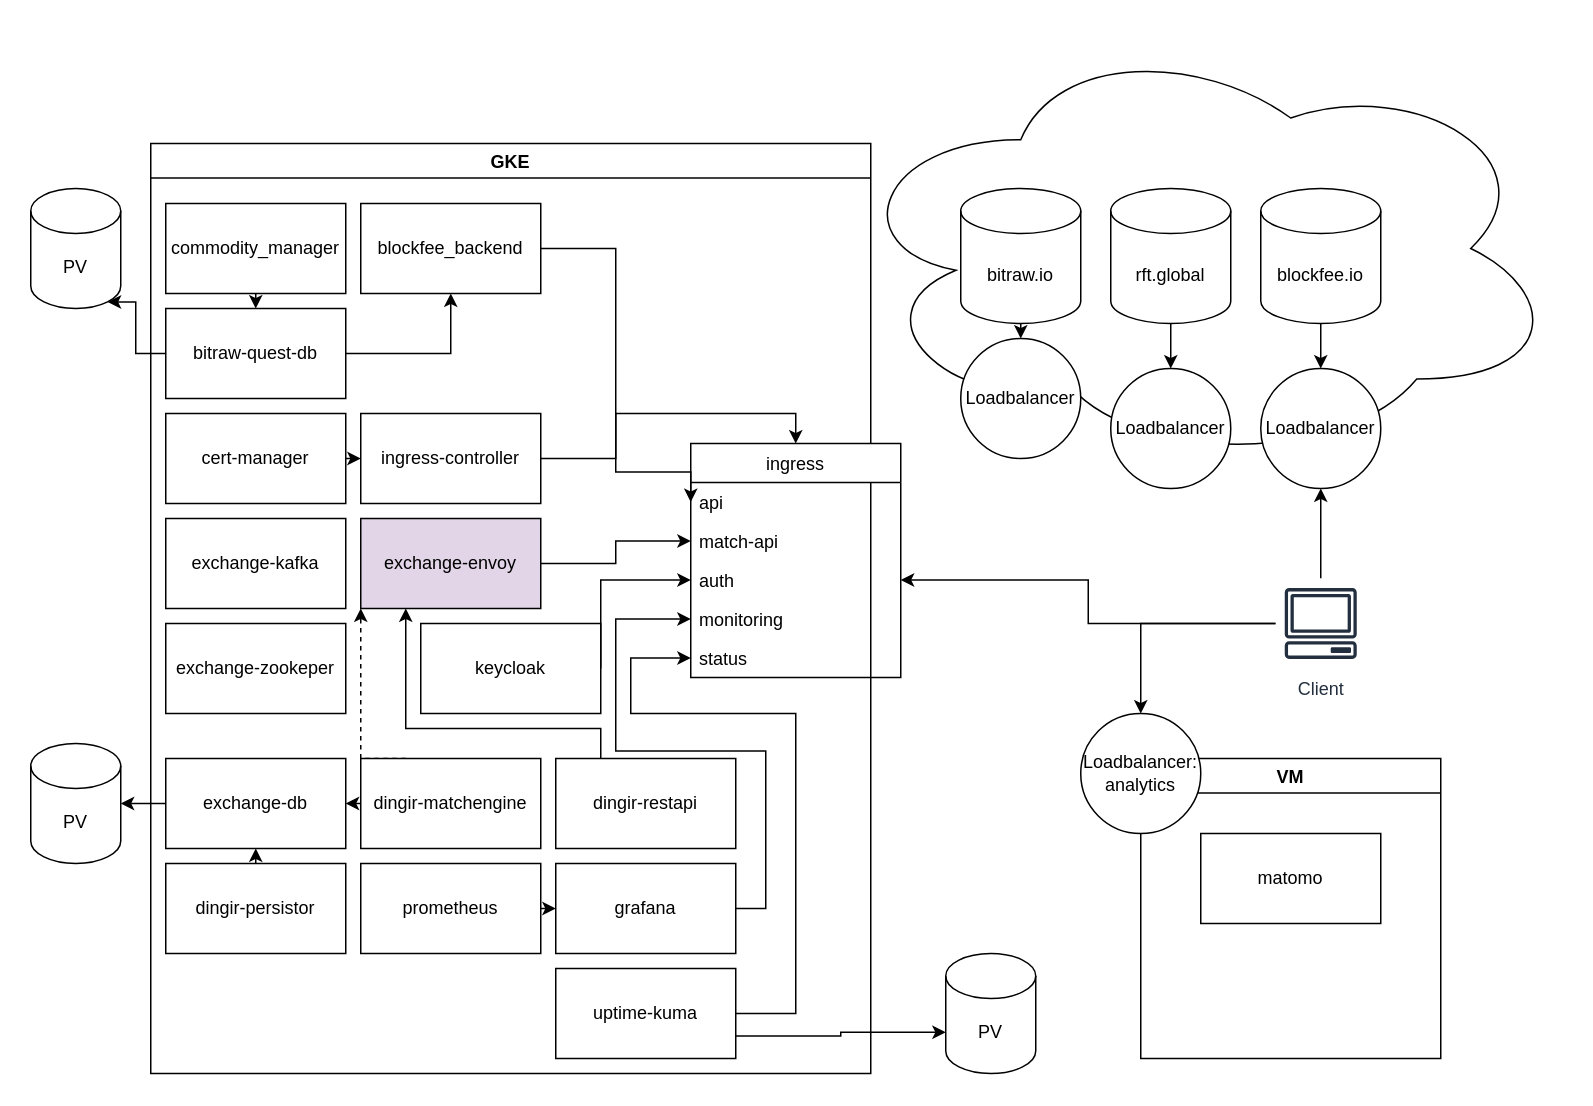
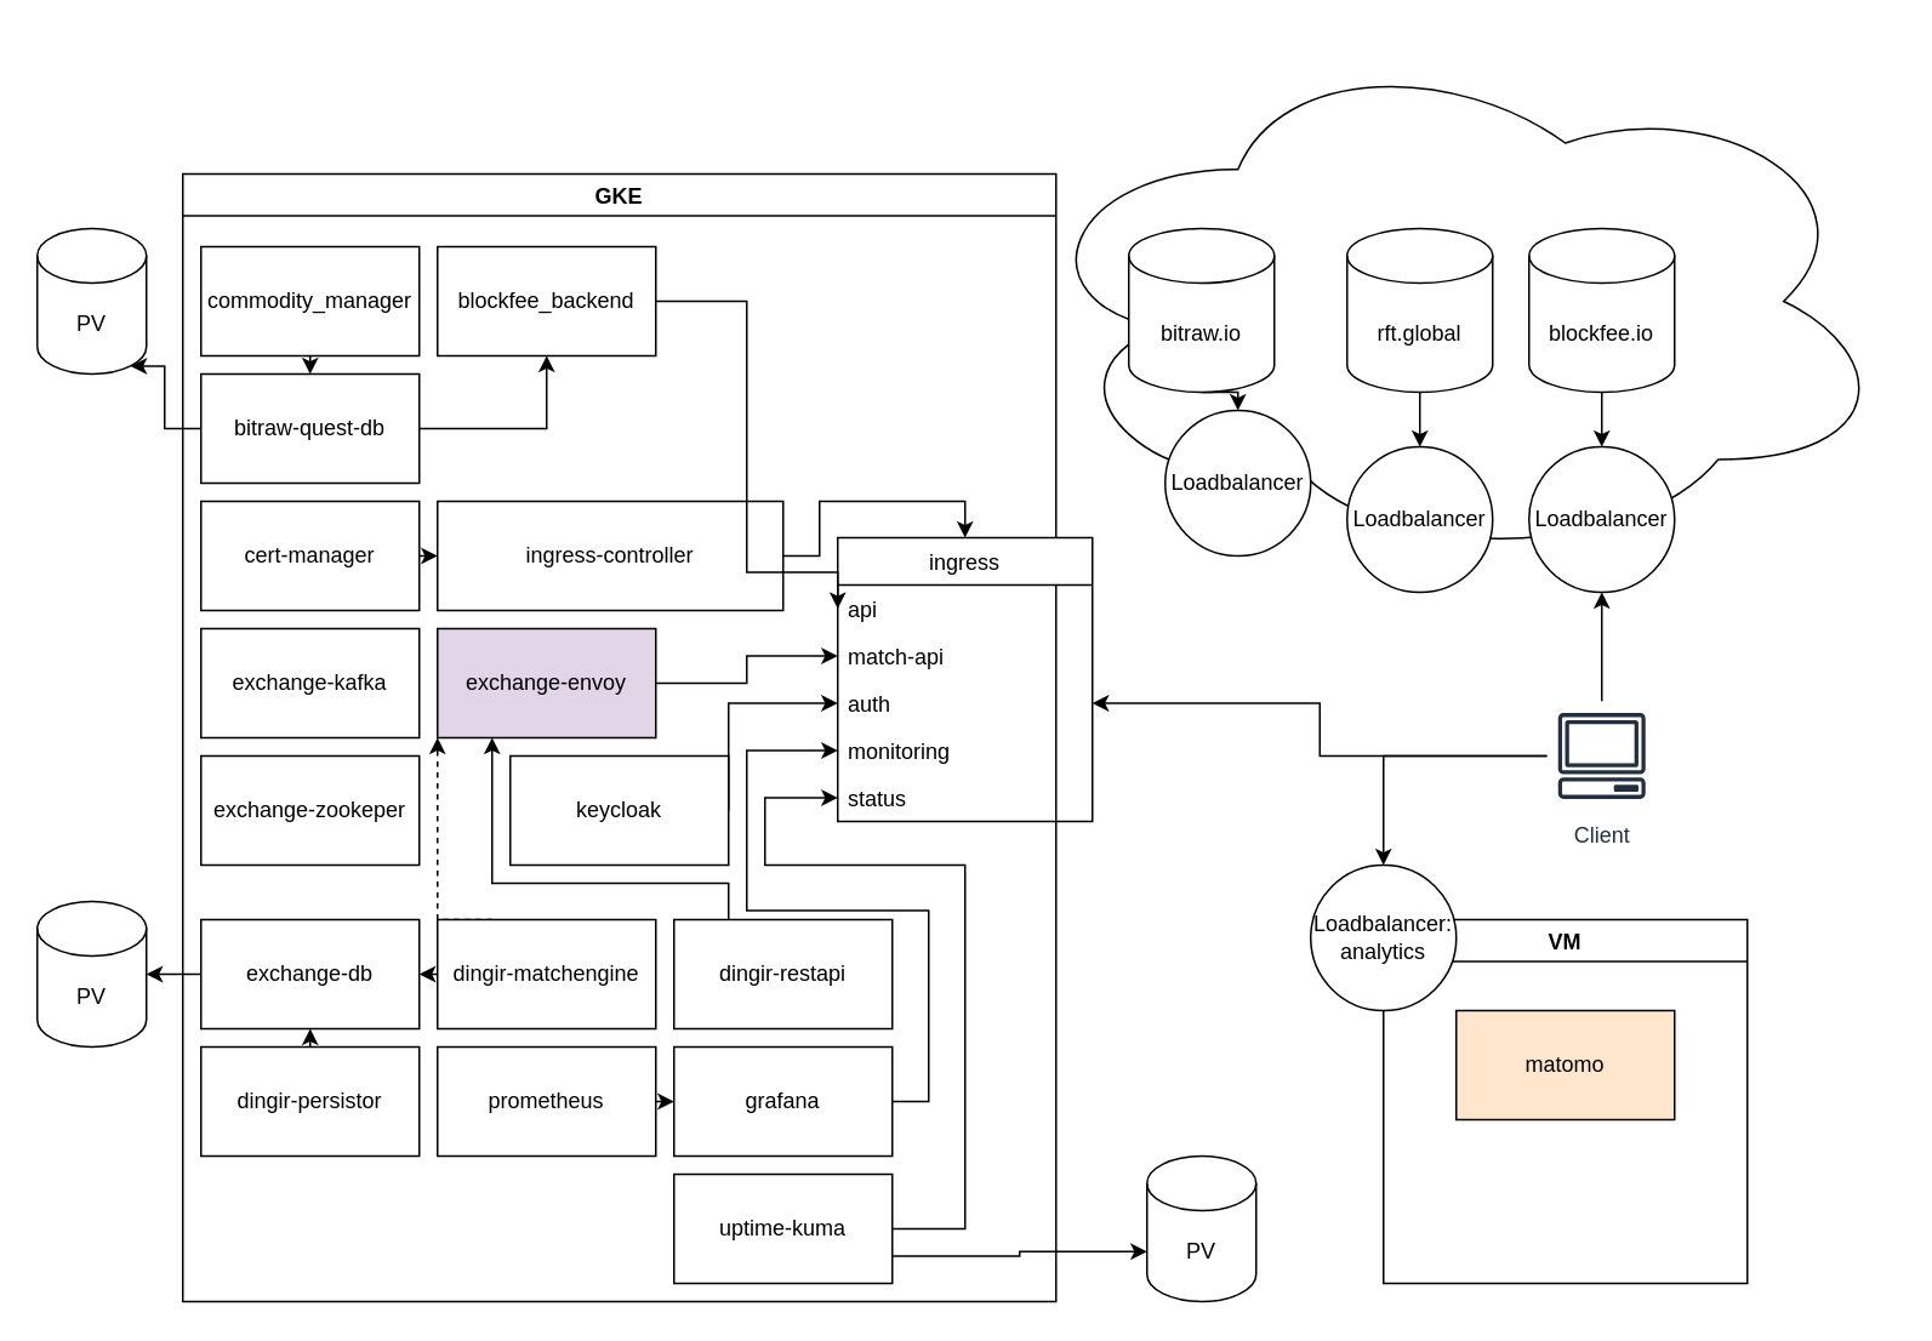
  <mxCell id="0" />
  <mxCell id="1" parent="0" />
  <mxCell id="2" value="" style="ellipse;shape=cloud;whiteSpace=wrap;html=1;" parent="1" vertex="1"><mxGeometry x="560" y="20" width="480" height="290" as="geometry" /></mxCell>
  <mxCell id="3" value="GKE" style="swimlane;" parent="1" vertex="1"><mxGeometry x="100" y="95" width="480" height="620" as="geometry" /></mxCell>
  <mxCell id="4" style="edgeStyle=orthogonalEdgeStyle;rounded=0;orthogonalLoop=1;jettySize=auto;html=1;exitX=0.5;exitY=1;exitDx=0;exitDy=0;entryX=0.5;entryY=0;entryDx=0;entryDy=0;" parent="3" source="5" target="10" edge="1"><mxGeometry relative="1" as="geometry" /></mxCell>
  <mxCell id="5" value="commodity_manager" style="rounded=0;whiteSpace=wrap;html=1;" parent="3" vertex="1"><mxGeometry x="10" y="40" width="120" height="60" as="geometry" /></mxCell>
  <mxCell id="6" style="edgeStyle=orthogonalEdgeStyle;rounded=0;orthogonalLoop=1;jettySize=auto;html=1;exitX=1;exitY=0.5;exitDx=0;exitDy=0;entryX=0;entryY=0.5;entryDx=0;entryDy=0;" parent="3" source="7" target="13" edge="1"><mxGeometry relative="1" as="geometry" /></mxCell>
  <mxCell id="7" value="prometheus" style="rounded=0;whiteSpace=wrap;html=1;" parent="3" vertex="1"><mxGeometry x="140" y="480" width="120" height="60" as="geometry" /></mxCell>
  <mxCell id="8" value="blockfee_backend" style="rounded=0;whiteSpace=wrap;html=1;" parent="3" vertex="1"><mxGeometry x="140" y="40" width="120" height="60" as="geometry" /></mxCell>
  <mxCell id="9" style="edgeStyle=orthogonalEdgeStyle;rounded=0;orthogonalLoop=1;jettySize=auto;html=1;exitX=1;exitY=0.5;exitDx=0;exitDy=0;entryX=0.5;entryY=1;entryDx=0;entryDy=0;" parent="3" source="10" target="8" edge="1"><mxGeometry relative="1" as="geometry" /></mxCell>
  <mxCell id="10" value="bitraw-quest-db" style="rounded=0;whiteSpace=wrap;html=1;" parent="3" vertex="1"><mxGeometry x="10" y="110" width="120" height="60" as="geometry" /></mxCell>
  <mxCell id="11" style="edgeStyle=orthogonalEdgeStyle;rounded=0;orthogonalLoop=1;jettySize=auto;html=1;exitX=1;exitY=0.5;exitDx=0;exitDy=0;entryX=0;entryY=0.5;entryDx=0;entryDy=0;" parent="3" source="12" target="14" edge="1"><mxGeometry relative="1" as="geometry" /></mxCell>
  <mxCell id="12" value="cert-manager" style="rounded=0;whiteSpace=wrap;html=1;" parent="3" vertex="1"><mxGeometry x="10" y="180" width="120" height="60" as="geometry" /></mxCell>
  <mxCell id="13" value="grafana" style="rounded=0;whiteSpace=wrap;html=1;" parent="3" vertex="1"><mxGeometry x="270" y="480" width="120" height="60" as="geometry" /></mxCell>
- <mxCell id="14" value="ingress-controller" style="rounded=0;whiteSpace=wrap;html=1;" parent="3" vertex="1"><mxGeometry x="140" y="180" width="120" height="60" as="geometry" /></mxCell>
+ <mxCell id="14" value="ingress-controller" style="rounded=0;whiteSpace=wrap;html=1;" parent="3" vertex="1"><mxGeometry x="140" y="180" width="190" height="60" as="geometry" /></mxCell>
  <mxCell id="15" value="exchange-kafka" style="rounded=0;whiteSpace=wrap;html=1;" parent="3" vertex="1"><mxGeometry x="10" y="250" width="120" height="60" as="geometry" /></mxCell>
  <mxCell id="16" style="edgeStyle=orthogonalEdgeStyle;rounded=0;orthogonalLoop=1;jettySize=auto;html=1;exitX=0.25;exitY=0;exitDx=0;exitDy=0;entryX=0.25;entryY=1;entryDx=0;entryDy=0;" parent="3" source="17" target="18" edge="1"><mxGeometry relative="1" as="geometry"><Array as="points"><mxPoint x="300" y="390" /><mxPoint x="170" y="390" /></Array></mxGeometry></mxCell>
  <mxCell id="17" value="dingir-restapi" style="rounded=0;whiteSpace=wrap;html=1;" parent="3" vertex="1"><mxGeometry x="270" y="410" width="120" height="60" as="geometry" /></mxCell>
  <mxCell id="18" value="exchange-envoy" style="rounded=0;whiteSpace=wrap;html=1;fillColor=#e1d5e7;" parent="3" vertex="1"><mxGeometry x="140" y="250" width="120" height="60" as="geometry" /></mxCell>
  <mxCell id="19" style="edgeStyle=orthogonalEdgeStyle;rounded=0;orthogonalLoop=1;jettySize=auto;html=1;exitX=0.5;exitY=0;exitDx=0;exitDy=0;entryX=0.5;entryY=1;entryDx=0;entryDy=0;" parent="3" source="20" target="26" edge="1"><mxGeometry relative="1" as="geometry" /></mxCell>
  <mxCell id="20" value="dingir-persistor" style="rounded=0;whiteSpace=wrap;html=1;" parent="3" vertex="1"><mxGeometry x="10" y="480" width="120" height="60" as="geometry" /></mxCell>
  <mxCell id="21" style="edgeStyle=orthogonalEdgeStyle;rounded=0;orthogonalLoop=1;jettySize=auto;html=1;exitX=0.25;exitY=0;exitDx=0;exitDy=0;entryX=0;entryY=1;entryDx=0;entryDy=0;dashed=1;" parent="3" source="23" target="18" edge="1"><mxGeometry relative="1" as="geometry"><Array as="points"><mxPoint x="140" y="410" /></Array></mxGeometry></mxCell>
  <mxCell id="22" style="edgeStyle=orthogonalEdgeStyle;rounded=0;orthogonalLoop=1;jettySize=auto;html=1;exitX=0;exitY=0.5;exitDx=0;exitDy=0;entryX=1;entryY=0.5;entryDx=0;entryDy=0;" parent="3" source="23" target="26" edge="1"><mxGeometry relative="1" as="geometry" /></mxCell>
  <mxCell id="23" value="dingir-matchengine" style="rounded=0;whiteSpace=wrap;html=1;" parent="3" vertex="1"><mxGeometry x="140" y="410" width="120" height="60" as="geometry" /></mxCell>
  <mxCell id="24" value="exchange-zookeper&lt;span style=&quot;color: rgba(0 , 0 , 0 , 0) ; font-family: monospace ; font-size: 0px&quot;&gt;%3CmxGraphModel%3E%3Croot%3E%3CmxCell%20id%3D%220%22%2F%3E%3CmxCell%20id%3D%221%22%20parent%3D%220%22%2F%3E%3CmxCell%20id%3D%222%22%20value%3D%22PV%22%20style%3D%22shape%3Dcylinder3%3BwhiteSpace%3Dwrap%3Bhtml%3D1%3BboundedLbl%3D1%3BbackgroundOutline%3D1%3Bsize%3D15%3B%22%20vertex%3D%221%22%20parent%3D%221%22%3E%3CmxGeometry%20x%3D%2250%22%20y%3D%22130%22%20width%3D%2260%22%20height%3D%2280%22%20as%3D%22geometry%22%2F%3E%3C%2FmxCell%3E%3C%2Froot%3E%3C%2FmxGraphModel%3E&lt;/span&gt;" style="rounded=0;whiteSpace=wrap;html=1;" parent="3" vertex="1"><mxGeometry x="10" y="320" width="120" height="60" as="geometry" /></mxCell>
  <mxCell id="25" value="keycloak" style="rounded=0;whiteSpace=wrap;html=1;" parent="3" vertex="1"><mxGeometry x="180" y="320" width="120" height="60" as="geometry" /></mxCell>
  <mxCell id="26" value="exchange-db&lt;span style=&quot;color: rgba(0 , 0 , 0 , 0) ; font-family: monospace ; font-size: 0px&quot;&gt;%3CmxGraphModel%3E%3Croot%3E%3CmxCell%20id%3D%220%22%2F%3E%3CmxCell%20id%3D%221%22%20parent%3D%220%22%2F%3E%3CmxCell%20id%3D%222%22%20value%3D%22PV%22%20style%3D%22shape%3Dcylinder3%3BwhiteSpace%3Dwrap%3Bhtml%3D1%3BboundedLbl%3D1%3BbackgroundOutline%3D1%3Bsize%3D15%3B%22%20vertex%3D%221%22%20parent%3D%221%22%3E%3CmxGeometry%20x%3D%2250%22%20y%3D%22130%22%20width%3D%2260%22%20height%3D%2280%22%20as%3D%22geometry%22%2F%3E%3C%2FmxCell%3E%3C%2Froot%3E%3C%2FmxGraphModel%3E&lt;/span&gt;" style="rounded=0;whiteSpace=wrap;html=1;" parent="3" vertex="1"><mxGeometry x="10" y="410" width="120" height="60" as="geometry" /></mxCell>
  <mxCell id="27" style="edgeStyle=orthogonalEdgeStyle;rounded=0;orthogonalLoop=1;jettySize=auto;html=1;exitX=1;exitY=0.5;exitDx=0;exitDy=0;entryX=0;entryY=0.5;entryDx=0;entryDy=0;" edge="1" parent="3" source="28" target="34"><mxGeometry relative="1" as="geometry"><Array as="points"><mxPoint x="430" y="580" /><mxPoint x="430" y="380" /><mxPoint x="320" y="380" /><mxPoint x="320" y="343" /></Array></mxGeometry></mxCell>
  <mxCell id="28" value="uptime-kuma" style="rounded=0;whiteSpace=wrap;html=1;" vertex="1" parent="3"><mxGeometry x="270" y="550" width="120" height="60" as="geometry" /></mxCell>
  <mxCell id="29" value="ingress" style="swimlane;fontStyle=0;childLayout=stackLayout;horizontal=1;startSize=26;horizontalStack=0;resizeParent=1;resizeParentMax=0;resizeLast=0;collapsible=1;marginBottom=0;" parent="3" vertex="1"><mxGeometry x="360" y="200" width="140" height="156" as="geometry" /></mxCell>
  <mxCell id="30" value="api" style="text;strokeColor=none;fillColor=none;align=left;verticalAlign=top;spacingLeft=4;spacingRight=4;overflow=hidden;rotatable=0;points=[[0,0.5],[1,0.5]];portConstraint=eastwest;" parent="29" vertex="1"><mxGeometry y="26" width="140" height="26" as="geometry" /></mxCell>
  <mxCell id="31" value="match-api" style="text;strokeColor=none;fillColor=none;align=left;verticalAlign=top;spacingLeft=4;spacingRight=4;overflow=hidden;rotatable=0;points=[[0,0.5],[1,0.5]];portConstraint=eastwest;" parent="29" vertex="1"><mxGeometry y="52" width="140" height="26" as="geometry" /></mxCell>
  <mxCell id="32" value="auth" style="text;strokeColor=none;fillColor=none;align=left;verticalAlign=top;spacingLeft=4;spacingRight=4;overflow=hidden;rotatable=0;points=[[0,0.5],[1,0.5]];portConstraint=eastwest;" parent="29" vertex="1"><mxGeometry y="78" width="140" height="26" as="geometry" /></mxCell>
  <mxCell id="33" value="monitoring" style="text;strokeColor=none;fillColor=none;align=left;verticalAlign=top;spacingLeft=4;spacingRight=4;overflow=hidden;rotatable=0;points=[[0,0.5],[1,0.5]];portConstraint=eastwest;" parent="29" vertex="1"><mxGeometry y="104" width="140" height="26" as="geometry" /></mxCell>
  <mxCell id="34" value="status" style="text;strokeColor=none;fillColor=none;align=left;verticalAlign=top;spacingLeft=4;spacingRight=4;overflow=hidden;rotatable=0;points=[[0,0.5],[1,0.5]];portConstraint=eastwest;" vertex="1" parent="29"><mxGeometry y="130" width="140" height="26" as="geometry" /></mxCell>
  <mxCell id="35" style="edgeStyle=orthogonalEdgeStyle;rounded=0;orthogonalLoop=1;jettySize=auto;html=1;exitX=1;exitY=0.5;exitDx=0;exitDy=0;entryX=0;entryY=0.5;entryDx=0;entryDy=0;" parent="3" source="8" target="30" edge="1"><mxGeometry relative="1" as="geometry"><Array as="points"><mxPoint x="310" y="70" /><mxPoint x="310" y="219" /></Array></mxGeometry></mxCell>
  <mxCell id="36" style="edgeStyle=orthogonalEdgeStyle;rounded=0;orthogonalLoop=1;jettySize=auto;html=1;exitX=1;exitY=0.5;exitDx=0;exitDy=0;entryX=0;entryY=0.5;entryDx=0;entryDy=0;" parent="3" source="18" target="31" edge="1"><mxGeometry relative="1" as="geometry" /></mxCell>
  <mxCell id="37" style="edgeStyle=orthogonalEdgeStyle;rounded=0;orthogonalLoop=1;jettySize=auto;html=1;exitX=1;exitY=0.5;exitDx=0;exitDy=0;entryX=0;entryY=0.5;entryDx=0;entryDy=0;" parent="3" source="25" target="32" edge="1"><mxGeometry relative="1" as="geometry"><Array as="points"><mxPoint x="300" y="350" /><mxPoint x="300" y="271" /></Array></mxGeometry></mxCell>
  <mxCell id="38" style="edgeStyle=orthogonalEdgeStyle;rounded=0;orthogonalLoop=1;jettySize=auto;html=1;exitX=1;exitY=0.5;exitDx=0;exitDy=0;entryX=0;entryY=0.5;entryDx=0;entryDy=0;" parent="3" source="13" target="33" edge="1"><mxGeometry relative="1" as="geometry"><Array as="points"><mxPoint x="410" y="510" /><mxPoint x="410" y="405" /><mxPoint x="310" y="405" /><mxPoint x="310" y="317" /></Array></mxGeometry></mxCell>
  <mxCell id="39" style="edgeStyle=orthogonalEdgeStyle;rounded=0;orthogonalLoop=1;jettySize=auto;html=1;exitX=1;exitY=0.5;exitDx=0;exitDy=0;entryX=0.5;entryY=0;entryDx=0;entryDy=0;" parent="3" source="14" target="29" edge="1"><mxGeometry relative="1" as="geometry" /></mxCell>
  <mxCell id="40" value="PV" style="shape=cylinder3;whiteSpace=wrap;html=1;boundedLbl=1;backgroundOutline=1;size=15;" parent="1" vertex="1"><mxGeometry x="20" y="125" width="60" height="80" as="geometry" /></mxCell>
  <mxCell id="41" style="edgeStyle=orthogonalEdgeStyle;rounded=0;orthogonalLoop=1;jettySize=auto;html=1;exitX=0;exitY=0.5;exitDx=0;exitDy=0;entryX=0.855;entryY=1;entryDx=0;entryDy=-4.35;entryPerimeter=0;" parent="1" source="10" target="40" edge="1"><mxGeometry relative="1" as="geometry" /></mxCell>
  <mxCell id="42" style="edgeStyle=orthogonalEdgeStyle;rounded=0;orthogonalLoop=1;jettySize=auto;html=1;exitX=0.5;exitY=1;exitDx=0;exitDy=0;exitPerimeter=0;entryX=0.5;entryY=0;entryDx=0;entryDy=0;" parent="1" source="43" target="55" edge="1"><mxGeometry relative="1" as="geometry" /></mxCell>
- <mxCell id="43" value="bitraw.io" style="shape=cylinder3;whiteSpace=wrap;html=1;boundedLbl=1;backgroundOutline=1;size=15;" parent="1" vertex="1"><mxGeometry x="640" y="125" width="80" height="90" as="geometry" /></mxCell>
+ <mxCell id="43" value="bitraw.io" style="shape=cylinder3;whiteSpace=wrap;html=1;boundedLbl=1;backgroundOutline=1;size=15;" parent="1" vertex="1"><mxGeometry x="620" y="125" width="80" height="90" as="geometry" /></mxCell>
  <mxCell id="44" value="PV" style="shape=cylinder3;whiteSpace=wrap;html=1;boundedLbl=1;backgroundOutline=1;size=15;" parent="1" vertex="1"><mxGeometry x="20" y="495" width="60" height="80" as="geometry" /></mxCell>
  <mxCell id="45" style="edgeStyle=orthogonalEdgeStyle;rounded=0;orthogonalLoop=1;jettySize=auto;html=1;exitX=0;exitY=0.5;exitDx=0;exitDy=0;entryX=1;entryY=0.5;entryDx=0;entryDy=0;entryPerimeter=0;" parent="1" source="26" target="44" edge="1"><mxGeometry relative="1" as="geometry" /></mxCell>
  <mxCell id="46" style="edgeStyle=orthogonalEdgeStyle;rounded=0;orthogonalLoop=1;jettySize=auto;html=1;exitX=0.5;exitY=1;exitDx=0;exitDy=0;exitPerimeter=0;entryX=0.5;entryY=0;entryDx=0;entryDy=0;" parent="1" source="47" target="54" edge="1"><mxGeometry relative="1" as="geometry" /></mxCell>
  <mxCell id="47" value="rft.global" style="shape=cylinder3;whiteSpace=wrap;html=1;boundedLbl=1;backgroundOutline=1;size=15;" parent="1" vertex="1"><mxGeometry x="740" y="125" width="80" height="90" as="geometry" /></mxCell>
  <mxCell id="48" style="edgeStyle=orthogonalEdgeStyle;rounded=0;orthogonalLoop=1;jettySize=auto;html=1;exitX=0.5;exitY=1;exitDx=0;exitDy=0;exitPerimeter=0;entryX=0.5;entryY=0;entryDx=0;entryDy=0;" parent="1" source="49" target="52" edge="1"><mxGeometry relative="1" as="geometry" /></mxCell>
  <mxCell id="49" value="blockfee.io" style="shape=cylinder3;whiteSpace=wrap;html=1;boundedLbl=1;backgroundOutline=1;size=15;" parent="1" vertex="1"><mxGeometry x="840" y="125" width="80" height="90" as="geometry" /></mxCell>
  <mxCell id="50" value="VM" style="swimlane;" parent="1" vertex="1"><mxGeometry x="760" y="505" width="200" height="200" as="geometry" /></mxCell>
- <mxCell id="51" value="matomo" style="rounded=0;whiteSpace=wrap;html=1;" parent="50" vertex="1"><mxGeometry x="40" y="50" width="120" height="60" as="geometry" /></mxCell>
+ <mxCell id="51" value="matomo" style="rounded=0;whiteSpace=wrap;html=1;fillColor=#ffe6cc;" parent="50" vertex="1"><mxGeometry x="40" y="50" width="120" height="60" as="geometry" /></mxCell>
  <mxCell id="52" value="Loadbalancer" style="ellipse;whiteSpace=wrap;html=1;aspect=fixed;" parent="1" vertex="1"><mxGeometry x="840" y="245" width="80" height="80" as="geometry" /></mxCell>
  <mxCell id="53" value="Loadbalancer:&lt;br&gt;analytics" style="ellipse;whiteSpace=wrap;html=1;aspect=fixed;" parent="1" vertex="1"><mxGeometry x="720" y="475" width="80" height="80" as="geometry" /></mxCell>
  <mxCell id="54" value="Loadbalancer" style="ellipse;whiteSpace=wrap;html=1;aspect=fixed;" parent="1" vertex="1"><mxGeometry x="740" y="245" width="80" height="80" as="geometry" /></mxCell>
  <mxCell id="55" value="Loadbalancer" style="ellipse;whiteSpace=wrap;html=1;aspect=fixed;" parent="1" vertex="1"><mxGeometry x="640" y="225" width="80" height="80" as="geometry" /></mxCell>
  <mxCell id="56" value="" style="edgeStyle=orthogonalEdgeStyle;rounded=0;orthogonalLoop=1;jettySize=auto;html=1;" parent="1" source="59" target="52" edge="1"><mxGeometry relative="1" as="geometry" /></mxCell>
  <mxCell id="57" style="edgeStyle=orthogonalEdgeStyle;rounded=0;orthogonalLoop=1;jettySize=auto;html=1;entryX=1;entryY=0.5;entryDx=0;entryDy=0;" parent="1" source="59" target="32" edge="1"><mxGeometry relative="1" as="geometry" /></mxCell>
  <mxCell id="58" style="edgeStyle=orthogonalEdgeStyle;rounded=0;orthogonalLoop=1;jettySize=auto;html=1;entryX=0.5;entryY=0;entryDx=0;entryDy=0;" parent="1" source="59" target="53" edge="1"><mxGeometry relative="1" as="geometry" /></mxCell>
  <mxCell id="59" value="Client" style="outlineConnect=0;fontColor=#232F3E;gradientColor=none;strokeColor=#232F3E;fillColor=#ffffff;dashed=0;verticalLabelPosition=bottom;verticalAlign=top;align=center;html=1;fontSize=12;fontStyle=0;aspect=fixed;shape=mxgraph.aws4.resourceIcon;resIcon=mxgraph.aws4.client;" parent="1" vertex="1"><mxGeometry x="850" y="385" width="60" height="60" as="geometry" /></mxCell>
  <mxCell id="60" value="PV" style="shape=cylinder3;whiteSpace=wrap;html=1;boundedLbl=1;backgroundOutline=1;size=15;" vertex="1" parent="1"><mxGeometry x="630" y="635" width="60" height="80" as="geometry" /></mxCell>
  <mxCell id="61" style="edgeStyle=orthogonalEdgeStyle;rounded=0;orthogonalLoop=1;jettySize=auto;html=1;exitX=1;exitY=0.75;exitDx=0;exitDy=0;entryX=0;entryY=0;entryDx=0;entryDy=52.5;entryPerimeter=0;" edge="1" parent="1" source="28" target="60"><mxGeometry relative="1" as="geometry" /></mxCell>
